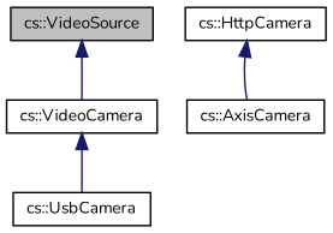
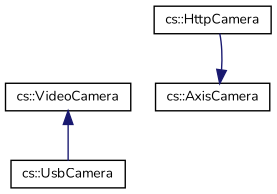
  digraph {
    fontname=Nunito
    node [color=black fillcolor=white fontname=Nunito fontsize=10 shape=record style=filled]
    edge [color=midnightblue dir=back fontname=Nunito fontsize=10 labelfontname=Helvetica labelfontsize=10 style=solid]
-   n1 [fillcolor=grey75 fontcolor=black height=0.2 label="cs::VideoSource" width=0.4]
    n2 [height=0.2 label="cs::VideoCamera" width=0.4]
    n3 [height=0.2 label="cs::UsbCamera" width=0.4]
    n4 [height=0.2 label="cs::HttpCamera" width=0.4]
    n5 [height=0.2 label="cs::AxisCamera" width=0.4]
-   n1 -> n2
    n2 -> n3
-   n4 -> n5
+   n5 -> n4
  }
